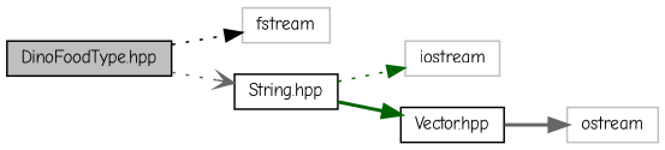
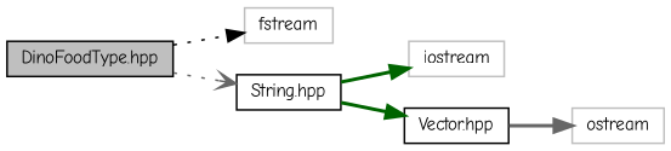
  digraph {
    fontname="Comic Neue"
    rankdir=LR
    node [color=black fillcolor=white fontname="Comic Neue" fontsize=10 shape=record style=filled]
    edge [arrowhead=normal color=gray40 fontname="Comic Neue" fontsize=10 labelfontname=Helvetica labelfontsize=10 style=bold]
    n1 [fillcolor=grey75 fontcolor=black height=0.2 label="DinoFoodType.hpp" width=0.4]
    n2 [color=grey75 height=0.2 label=fstream width=0.4]
    n3 [height=0.2 label="String.hpp" width=0.4]
    n4 [color=grey75 height=0.2 label=iostream width=0.4]
    n5 [height=0.2 label="Vector.hpp" width=0.4]
    n6 [color=grey75 height=0.2 label=ostream width=0.4]
    n1 -> n2 [color=black style=dotted]
    n1 -> n3 [arrowhead=vee style=dotted]
-   n3 -> n4 [color=darkgreen style=dotted]
+   n3 -> n4 [color=darkgreen]
    n3 -> n5 [color=darkgreen]
    n5 -> n6
  }
